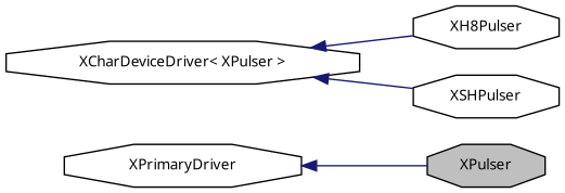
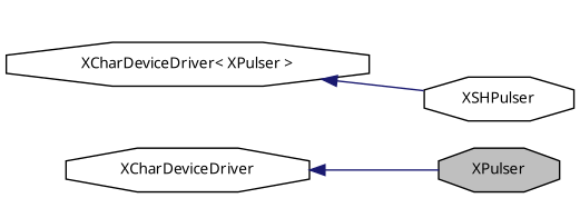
  digraph {
    rankdir=LR
    node [color=black fillcolor=white fontname="FreeSans.ttf" fontsize=10 shape=octagon style=filled]
    edge [color=midnightblue dir=back fontname="FreeSans.ttf" fontsize=10 labelfontname="FreeSans.ttf" labelfontsize=10 style=solid]
    n1 [fillcolor=grey75 fontcolor=black height=0.2 label=XPulser width=0.4]
    n2 [height=0.2 label="XCharDeviceDriver\< XPulser \>" width=0.4]
-   n3 [height=0.2 label=XH8Pulser width=0.4]
    n4 [height=0.2 label=XSHPulser width=0.4]
-   n5 [height=0.2 label=XPrimaryDriver width=0.4]
-   n2 -> n3
+   n5 [height=0.2 label=XCharDeviceDriver width=0.4]
    n2 -> n4
    n5 -> n1
  }
